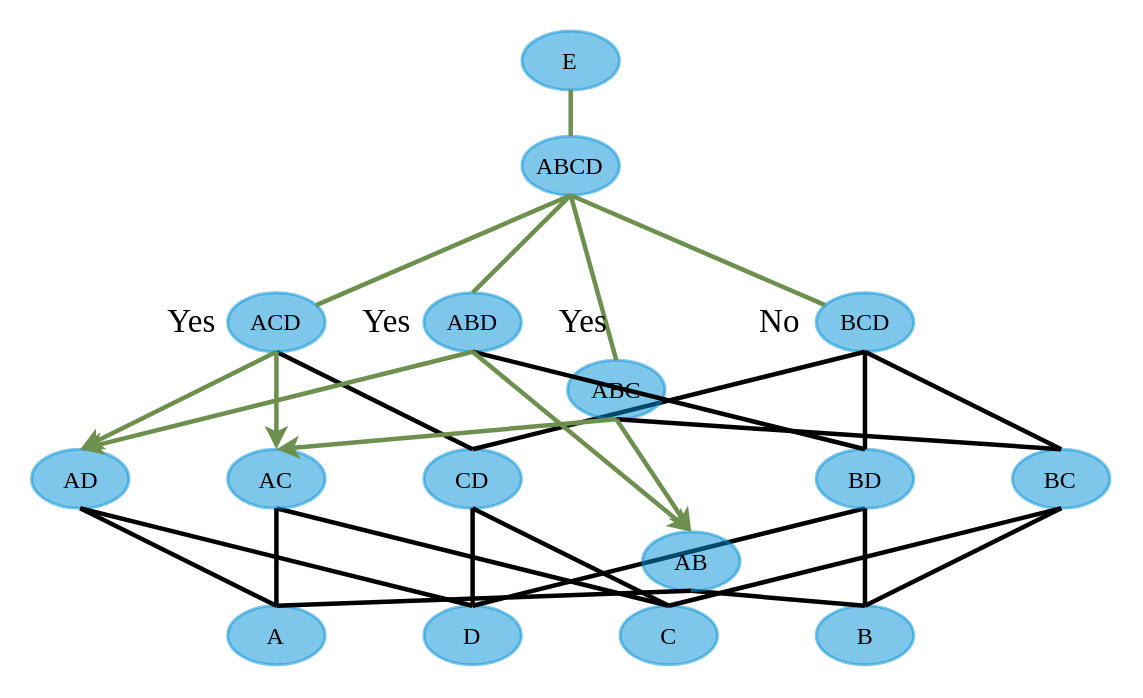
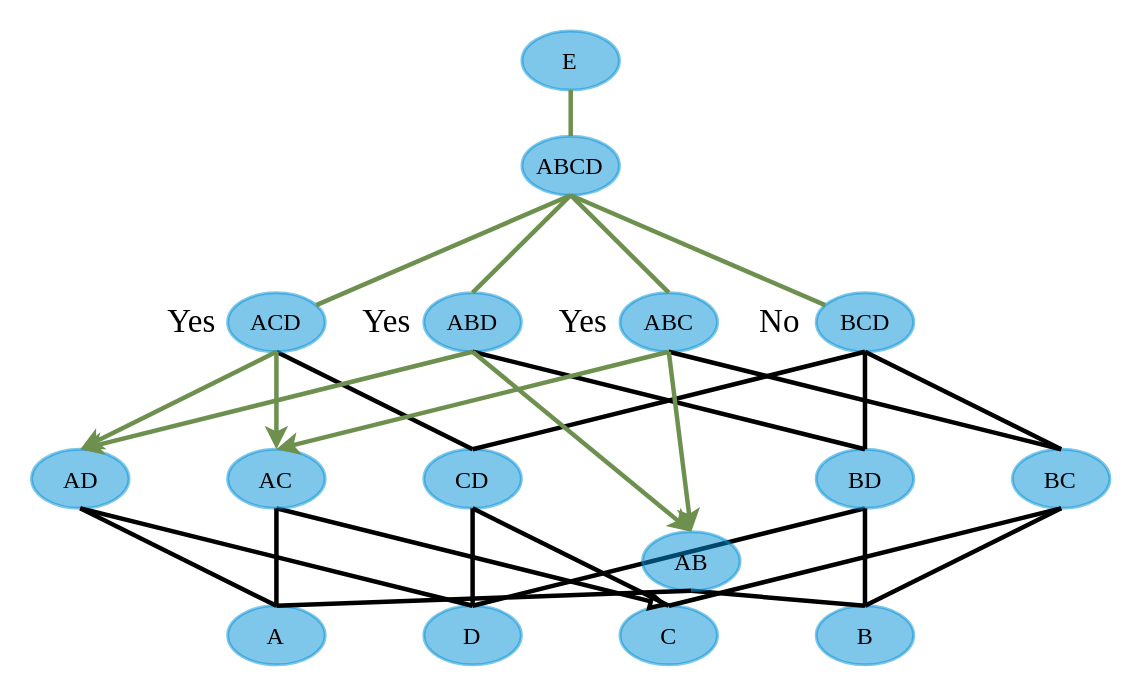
  <mxCell id="0" />
  <mxCell id="1" parent="0" />
  <mxCell id="2" value="&lt;div&gt;ABCD&lt;/div&gt;" style="ellipse;whiteSpace=wrap;html=1;rounded=1;shadow=0;glass=0;labelBackgroundColor=none;strokeColor=#008FD5;strokeWidth=2;fillColor=#008FD5;gradientColor=none;fontFamily=Palatino;fontSize=16;fontColor=#000000;align=center;opacity=50;spacing=15;verticalAlign=middle;horizontal=1;aspect=fixed;" vertex="1" parent="1"><mxGeometry x="347.47" y="90.103" width="64.993" height="39.373" as="geometry" /></mxCell>
  <mxCell id="3" value="ABD" style="ellipse;whiteSpace=wrap;html=1;rounded=1;shadow=0;glass=0;labelBackgroundColor=none;strokeColor=#008FD5;strokeWidth=2;fillColor=#008FD5;gradientColor=none;fontFamily=Palatino;fontSize=16;fontColor=#000000;align=center;opacity=50;spacing=15;verticalAlign=middle;horizontal=1;aspect=fixed;" vertex="1" parent="1"><mxGeometry x="282.076" y="194.469" width="64.993" height="39.373" as="geometry" /></mxCell>
  <mxCell id="4" value="" style="rounded=0;orthogonalLoop=1;jettySize=auto;html=1;endArrow=none;exitX=0.5;exitY=1;exitDx=0;exitDy=0;fontFamily=Palatino;fontSize=16;strokeColor=#6D904F;orthogonal=1;entryX=0.5;entryY=0;entryDx=0;entryDy=0;strokeWidth=3;endFill=0;" edge="1" parent="1" source="2" target="3"><mxGeometry relative="1" as="geometry" /></mxCell>
  <mxCell id="5" value="E" style="ellipse;whiteSpace=wrap;html=1;rounded=1;shadow=0;glass=0;labelBackgroundColor=none;strokeColor=#008FD5;strokeWidth=2;fillColor=#008FD5;gradientColor=none;fontFamily=Palatino;fontSize=16;fontColor=#000000;align=center;opacity=50;spacing=15;verticalAlign=middle;horizontal=1;aspect=fixed;" vertex="1" parent="1"><mxGeometry x="347.47" y="20" width="64.993" height="39.373" as="geometry" /></mxCell>
  <mxCell id="6" value="" style="rounded=0;orthogonalLoop=1;jettySize=auto;html=1;strokeColor=#6D904F;strokeWidth=3;orthogonal=1;fontFamily=Palatino;fontSize=16;endFill=0;endArrow=none;" edge="1" parent="1" source="5" target="2"><mxGeometry relative="1" as="geometry" /></mxCell>
  <mxCell id="7" value="BCD" style="ellipse;whiteSpace=wrap;html=1;rounded=1;shadow=0;glass=0;labelBackgroundColor=none;strokeColor=#008FD5;strokeWidth=2;fillColor=#008FD5;gradientColor=none;fontFamily=Palatino;fontSize=16;fontColor=#000000;align=center;opacity=50;spacing=15;verticalAlign=middle;horizontal=1;aspect=fixed;" vertex="1" parent="1"><mxGeometry x="543.653" y="194.469" width="64.993" height="39.373" as="geometry" /></mxCell>
  <mxCell id="8" style="rounded=0;orthogonalLoop=1;jettySize=auto;html=1;endArrow=none;exitX=0.5;exitY=1;exitDx=0;exitDy=0;orthogonal=1;strokeColor=#6D904F;fontFamily=Palatino;fontSize=16;strokeWidth=3;endFill=0;" edge="1" parent="1" source="2" target="7"><mxGeometry relative="1" as="geometry" /></mxCell>
  <mxCell id="9" value="CD" style="ellipse;whiteSpace=wrap;html=1;rounded=1;shadow=0;glass=0;labelBackgroundColor=none;strokeColor=#008FD5;strokeWidth=2;fillColor=#008FD5;gradientColor=none;fontFamily=Palatino;fontSize=16;fontColor=#000000;align=center;opacity=50;spacing=15;verticalAlign=middle;horizontal=1;aspect=fixed;" vertex="1" parent="1"><mxGeometry x="282.076" y="298.835" width="64.993" height="39.373" as="geometry" /></mxCell>
  <mxCell id="10" value="" style="rounded=0;orthogonalLoop=1;jettySize=auto;html=1;strokeColor=#000000;fontFamily=Palatino;fontSize=16;endArrow=none;endFill=0;exitX=0.5;exitY=1;exitDx=0;exitDy=0;entryX=0.5;entryY=0;entryDx=0;entryDy=0;orthogonal=1;strokeWidth=3;" edge="1" parent="1" source="7" target="9"><mxGeometry relative="1" as="geometry" /></mxCell>
- <mxCell id="11" value="ABC" style="ellipse;whiteSpace=wrap;html=1;rounded=1;shadow=0;glass=0;labelBackgroundColor=none;strokeColor=#008FD5;strokeWidth=2;fillColor=#008FD5;gradientColor=none;fontFamily=Palatino;fontSize=16;fontColor=#000000;align=center;opacity=50;spacing=15;verticalAlign=middle;horizontal=1;aspect=fixed;" vertex="1" parent="1"><mxGeometry x="377.864" y="239.469" width="64.993" height="39.373" as="geometry" /></mxCell>
+ <mxCell id="11" value="ABC" style="ellipse;whiteSpace=wrap;html=1;rounded=1;shadow=0;glass=0;labelBackgroundColor=none;strokeColor=#008FD5;strokeWidth=2;fillColor=#008FD5;gradientColor=none;fontFamily=Palatino;fontSize=16;fontColor=#000000;align=center;opacity=50;spacing=15;verticalAlign=middle;horizontal=1;aspect=fixed;" vertex="1" parent="1"><mxGeometry x="412.864" y="194.469" width="64.993" height="39.373" as="geometry" /></mxCell>
  <mxCell id="12" style="rounded=0;orthogonalLoop=1;jettySize=auto;html=1;strokeColor=#6D904F;endArrow=none;exitX=0.5;exitY=1;exitDx=0;exitDy=0;fontFamily=Palatino;fontSize=16;orthogonal=1;entryX=0.5;entryY=0;entryDx=0;entryDy=0;strokeWidth=3;endFill=0;" edge="1" parent="1" source="2" target="11"><mxGeometry relative="1" as="geometry" /></mxCell>
  <mxCell id="13" style="orthogonalLoop=1;jettySize=auto;html=1;strokeColor=#000000;fontFamily=Palatino;fontSize=16;rounded=0;endArrow=none;endFill=0;exitX=0.5;exitY=1;exitDx=0;exitDy=0;entryX=0.5;entryY=0;entryDx=0;entryDy=0;orthogonal=1;strokeWidth=3;" edge="1" parent="1" source="14" target="9"><mxGeometry relative="1" as="geometry" /></mxCell>
  <mxCell id="14" value="ACD" style="ellipse;whiteSpace=wrap;html=1;rounded=1;shadow=0;glass=0;labelBackgroundColor=none;strokeColor=#008FD5;strokeWidth=2;fillColor=#008FD5;gradientColor=none;fontFamily=Palatino;fontSize=16;fontColor=#000000;align=center;opacity=50;spacing=15;verticalAlign=middle;horizontal=1;aspect=fixed;" vertex="1" parent="1"><mxGeometry x="151.288" y="194.469" width="64.993" height="39.373" as="geometry" /></mxCell>
  <mxCell id="15" style="rounded=0;orthogonalLoop=1;jettySize=auto;html=1;endArrow=none;exitX=0.5;exitY=1;exitDx=0;exitDy=0;fontFamily=Palatino;fontSize=16;strokeColor=#6D904F;orthogonal=1;strokeWidth=3;endFill=0;" edge="1" parent="1" source="2" target="14"><mxGeometry relative="1" as="geometry" /></mxCell>
  <mxCell id="16" value="AD" style="ellipse;whiteSpace=wrap;html=1;rounded=1;shadow=0;glass=0;labelBackgroundColor=none;strokeColor=#008FD5;strokeWidth=2;fillColor=#008FD5;gradientColor=none;fontFamily=Palatino;fontSize=16;fontColor=#000000;align=center;opacity=50;spacing=15;verticalAlign=middle;horizontal=1;aspect=fixed;" vertex="1" parent="1"><mxGeometry x="20.5" y="298.835" width="64.993" height="39.373" as="geometry" /></mxCell>
  <mxCell id="17" style="rounded=0;orthogonalLoop=1;jettySize=auto;html=1;strokeColor=#6D904F;fontFamily=Palatino;fontSize=16;endArrow=classic;endFill=1;entryX=0.5;entryY=0;entryDx=0;entryDy=0;exitX=0.5;exitY=1;exitDx=0;exitDy=0;orthogonal=1;strokeWidth=3;" edge="1" parent="1" source="3" target="16"><mxGeometry relative="1" as="geometry" /></mxCell>
  <mxCell id="18" value="" style="rounded=0;orthogonalLoop=1;jettySize=auto;html=1;strokeColor=#6D904F;fontFamily=Palatino;fontSize=16;endArrow=classic;endFill=1;entryX=0.5;entryY=0;entryDx=0;entryDy=0;exitX=0.5;exitY=1;exitDx=0;exitDy=0;orthogonal=1;strokeWidth=3;" edge="1" parent="1" source="14" target="16"><mxGeometry relative="1" as="geometry" /></mxCell>
  <mxCell id="19" value="D" style="ellipse;whiteSpace=wrap;html=1;rounded=1;shadow=0;glass=0;labelBackgroundColor=none;strokeColor=#008FD5;strokeWidth=2;fillColor=#008FD5;gradientColor=none;fontFamily=Palatino;fontSize=16;fontColor=#000000;align=center;opacity=50;spacing=15;verticalAlign=middle;horizontal=1;aspect=fixed;" vertex="1" parent="1"><mxGeometry x="282.076" y="403.201" width="64.993" height="39.373" as="geometry" /></mxCell>
  <mxCell id="20" style="rounded=0;orthogonalLoop=1;jettySize=auto;html=1;entryX=0.5;entryY=0;entryDx=0;entryDy=0;endArrow=none;endFill=0;strokeColor=#000000;fontFamily=Palatino;fontSize=16;orthogonal=1;exitX=0.5;exitY=1;exitDx=0;exitDy=0;strokeWidth=3;" edge="1" parent="1" source="9" target="19"><mxGeometry relative="1" as="geometry"><mxPoint x="302.198" y="369.197" as="sourcePoint" /></mxGeometry></mxCell>
  <mxCell id="21" value="" style="rounded=0;orthogonalLoop=1;jettySize=auto;html=1;endArrow=none;endFill=0;strokeColor=#000000;fontFamily=Palatino;fontSize=16;exitX=0.5;exitY=1;exitDx=0;exitDy=0;entryX=0.5;entryY=0;entryDx=0;entryDy=0;orthogonal=1;strokeWidth=3;" edge="1" parent="1" source="16" target="19"><mxGeometry relative="1" as="geometry" /></mxCell>
  <mxCell id="22" style="rounded=0;orthogonalLoop=1;jettySize=auto;html=1;entryX=0.5;entryY=0;entryDx=0;entryDy=0;endArrow=none;endFill=0;strokeColor=#000000;fontFamily=Palatino;fontSize=16;exitX=0.5;exitY=1;exitDx=0;exitDy=0;orthogonal=1;strokeWidth=3;" edge="1" parent="1" source="23" target="19"><mxGeometry relative="1" as="geometry" /></mxCell>
  <mxCell id="23" value="BD" style="ellipse;whiteSpace=wrap;html=1;rounded=1;shadow=0;glass=0;labelBackgroundColor=none;strokeColor=#008FD5;strokeWidth=2;fillColor=#008FD5;gradientColor=none;fontFamily=Palatino;fontSize=16;fontColor=#000000;align=center;opacity=50;spacing=15;verticalAlign=middle;horizontal=1;aspect=fixed;" vertex="1" parent="1"><mxGeometry x="543.653" y="298.835" width="64.993" height="39.373" as="geometry" /></mxCell>
  <mxCell id="24" style="rounded=0;orthogonalLoop=1;jettySize=auto;html=1;strokeColor=#000000;fontFamily=Palatino;fontSize=16;entryX=0.5;entryY=0;entryDx=0;entryDy=0;endArrow=none;endFill=0;exitX=0.5;exitY=1;exitDx=0;exitDy=0;orthogonal=1;strokeWidth=3;" edge="1" parent="1" source="3" target="23"><mxGeometry relative="1" as="geometry" /></mxCell>
  <mxCell id="25" style="rounded=0;orthogonalLoop=1;jettySize=auto;html=1;strokeColor=#000000;fontFamily=Palatino;fontSize=16;entryX=0.5;entryY=0;entryDx=0;entryDy=0;endArrow=none;endFill=0;exitX=0.5;exitY=1;exitDx=0;exitDy=0;orthogonal=1;strokeWidth=3;" edge="1" parent="1" source="7" target="23"><mxGeometry relative="1" as="geometry" /></mxCell>
  <mxCell id="26" value="BC" style="ellipse;whiteSpace=wrap;html=1;rounded=1;shadow=0;glass=0;labelBackgroundColor=none;strokeColor=#008FD5;strokeWidth=2;fillColor=#008FD5;gradientColor=none;fontFamily=Palatino;fontSize=16;fontColor=#000000;align=center;opacity=50;spacing=15;verticalAlign=middle;horizontal=1;aspect=fixed;" vertex="1" parent="1"><mxGeometry x="674.441" y="298.835" width="64.993" height="39.373" as="geometry" /></mxCell>
  <mxCell id="27" style="rounded=0;orthogonalLoop=1;jettySize=auto;html=1;entryX=0.5;entryY=0;entryDx=0;entryDy=0;endArrow=none;endFill=0;strokeColor=#000000;fontFamily=Palatino;fontSize=16;exitX=0.5;exitY=1;exitDx=0;exitDy=0;orthogonal=1;strokeWidth=3;" edge="1" parent="1" source="7" target="26"><mxGeometry relative="1" as="geometry" /></mxCell>
  <mxCell id="28" style="rounded=0;orthogonalLoop=1;jettySize=auto;html=1;strokeColor=#000000;fontFamily=Palatino;fontSize=16;endArrow=none;endFill=0;entryX=0.5;entryY=0;entryDx=0;entryDy=0;exitX=0.5;exitY=1;exitDx=0;exitDy=0;orthogonal=1;strokeWidth=3;" edge="1" parent="1" source="11" target="26"><mxGeometry relative="1" as="geometry" /></mxCell>
  <mxCell id="29" value="C" style="ellipse;whiteSpace=wrap;html=1;rounded=1;shadow=0;glass=0;labelBackgroundColor=none;strokeColor=#008FD5;strokeWidth=2;fillColor=#008FD5;gradientColor=none;fontFamily=Palatino;fontSize=16;fontColor=#000000;align=center;opacity=50;spacing=15;verticalAlign=middle;horizontal=1;aspect=fixed;" vertex="1" parent="1"><mxGeometry x="412.864" y="403.201" width="64.993" height="39.373" as="geometry" /></mxCell>
  <mxCell id="30" style="rounded=0;orthogonalLoop=1;jettySize=auto;html=1;exitX=0.5;exitY=1;exitDx=0;exitDy=0;entryX=0.5;entryY=0;entryDx=0;entryDy=0;endArrow=none;endFill=0;strokeColor=#000000;fontFamily=Palatino;fontSize=16;orthogonal=1;strokeWidth=3;" edge="1" parent="1" source="9" target="29"><mxGeometry relative="1" as="geometry" /></mxCell>
  <mxCell id="31" value="" style="rounded=0;orthogonalLoop=1;jettySize=auto;html=1;endArrow=none;endFill=0;strokeColor=#000000;fontFamily=Palatino;fontSize=16;entryX=0.5;entryY=0;entryDx=0;entryDy=0;exitX=0.5;exitY=1;exitDx=0;exitDy=0;orthogonal=1;strokeWidth=3;" edge="1" parent="1" source="26" target="29"><mxGeometry relative="1" as="geometry" /></mxCell>
  <mxCell id="32" value="B" style="ellipse;whiteSpace=wrap;html=1;rounded=1;shadow=0;glass=0;labelBackgroundColor=none;strokeColor=#008FD5;strokeWidth=2;fillColor=#008FD5;gradientColor=none;fontFamily=Palatino;fontSize=16;fontColor=#000000;align=center;opacity=50;spacing=15;verticalAlign=middle;horizontal=1;aspect=fixed;" vertex="1" parent="1"><mxGeometry x="543.653" y="403.201" width="64.993" height="39.373" as="geometry" /></mxCell>
  <mxCell id="33" style="rounded=0;orthogonalLoop=1;jettySize=auto;html=1;entryX=0.5;entryY=0;entryDx=0;entryDy=0;endArrow=none;endFill=0;strokeColor=#000000;fontFamily=Palatino;fontSize=16;exitX=0.5;exitY=1;exitDx=0;exitDy=0;orthogonal=1;strokeWidth=3;" edge="1" parent="1" source="23" target="32"><mxGeometry relative="1" as="geometry" /></mxCell>
  <mxCell id="34" value="" style="rounded=0;orthogonalLoop=1;jettySize=auto;html=1;endArrow=none;endFill=0;strokeColor=#000000;fontFamily=Palatino;fontSize=16;exitX=0.5;exitY=1;exitDx=0;exitDy=0;entryX=0.5;entryY=0;entryDx=0;entryDy=0;orthogonal=1;strokeWidth=3;" edge="1" parent="1" source="26" target="32"><mxGeometry relative="1" as="geometry" /></mxCell>
- <mxCell id="35" style="rounded=0;orthogonalLoop=1;jettySize=auto;html=1;exitX=0.5;exitY=1;exitDx=0;exitDy=0;entryX=0.5;entryY=0;entryDx=0;entryDy=0;endArrow=none;endFill=0;strokeColor=#000000;fontFamily=Palatino;fontSize=16;orthogonal=1;strokeWidth=3;" edge="1" parent="1" source="36" target="29"><mxGeometry relative="1" as="geometry" /></mxCell>
+ <mxCell id="35" style="rounded=0;orthogonalLoop=1;jettySize=auto;html=1;exitX=0.5;exitY=1;exitDx=0;exitDy=0;entryX=0.5;entryY=0;entryDx=0;entryDy=0;endArrow=block;endFill=0;strokeColor=#000000;fontFamily=Palatino;fontSize=16;orthogonal=1;strokeWidth=3;" edge="1" parent="1" source="36" target="29"><mxGeometry relative="1" as="geometry" /></mxCell>
  <mxCell id="36" value="AC" style="ellipse;whiteSpace=wrap;html=1;rounded=1;shadow=0;glass=0;labelBackgroundColor=none;strokeColor=#008FD5;strokeWidth=2;fillColor=#008FD5;gradientColor=none;fontFamily=Palatino;fontSize=16;fontColor=#000000;align=center;opacity=50;spacing=15;verticalAlign=middle;horizontal=1;aspect=fixed;" vertex="1" parent="1"><mxGeometry x="151.288" y="298.835" width="64.993" height="39.373" as="geometry" /></mxCell>
  <mxCell id="37" style="rounded=0;orthogonalLoop=1;jettySize=auto;html=1;strokeColor=#6D904F;fontFamily=Palatino;fontSize=16;endArrow=classic;endFill=1;exitX=0.5;exitY=1;exitDx=0;exitDy=0;entryX=0.5;entryY=0;entryDx=0;entryDy=0;orthogonal=1;strokeWidth=3;" edge="1" parent="1" source="11" target="36"><mxGeometry relative="1" as="geometry" /></mxCell>
  <mxCell id="38" style="rounded=0;orthogonalLoop=1;jettySize=auto;html=1;strokeColor=#6D904F;fontFamily=Palatino;fontSize=16;endArrow=classic;endFill=1;entryX=0.5;entryY=0;entryDx=0;entryDy=0;exitX=0.5;exitY=1;exitDx=0;exitDy=0;orthogonal=1;strokeWidth=3;" edge="1" parent="1" source="14" target="36"><mxGeometry relative="1" as="geometry" /></mxCell>
  <mxCell id="39" style="rounded=0;orthogonalLoop=1;jettySize=auto;html=1;entryX=0.5;entryY=0;entryDx=0;entryDy=0;endArrow=none;endFill=0;strokeColor=#000000;fontFamily=Palatino;fontSize=16;exitX=0.5;exitY=1;exitDx=0;exitDy=0;orthogonal=1;strokeWidth=3;" edge="1" parent="1" source="40" target="32"><mxGeometry relative="1" as="geometry" /></mxCell>
  <mxCell id="40" value="AB" style="ellipse;whiteSpace=wrap;html=1;rounded=1;shadow=0;glass=0;labelBackgroundColor=none;strokeColor=#008FD5;strokeWidth=2;fillColor=#008FD5;gradientColor=none;fontFamily=Palatino;fontSize=16;fontColor=#000000;align=center;opacity=50;spacing=15;verticalAlign=middle;horizontal=1;aspect=fixed;" vertex="1" parent="1"><mxGeometry x="427.864" y="353.835" width="64.993" height="39.373" as="geometry" /></mxCell>
  <mxCell id="41" style="rounded=0;orthogonalLoop=1;jettySize=auto;html=1;strokeColor=#6D904F;fontFamily=Palatino;fontSize=16;endArrow=classic;endFill=1;exitX=0.5;exitY=1;exitDx=0;exitDy=0;entryX=0.5;entryY=0;entryDx=0;entryDy=0;orthogonal=1;strokeWidth=3;" edge="1" parent="1" source="3" target="40"><mxGeometry relative="1" as="geometry" /></mxCell>
  <mxCell id="42" style="rounded=0;orthogonalLoop=1;jettySize=auto;html=1;strokeColor=#6D904F;fontFamily=Palatino;fontSize=16;endArrow=classic;endFill=1;exitX=0.5;exitY=1;exitDx=0;exitDy=0;entryX=0.5;entryY=0;entryDx=0;entryDy=0;orthogonal=1;strokeWidth=3;" edge="1" parent="1" source="11" target="40"><mxGeometry relative="1" as="geometry" /></mxCell>
  <mxCell id="43" value="A" style="ellipse;whiteSpace=wrap;html=1;rounded=1;shadow=0;glass=0;labelBackgroundColor=none;strokeColor=#008FD5;strokeWidth=2;fillColor=#008FD5;gradientColor=none;fontFamily=Palatino;fontSize=16;fontColor=#000000;align=center;opacity=50;spacing=15;verticalAlign=middle;horizontal=1;aspect=fixed;" vertex="1" parent="1"><mxGeometry x="151.288" y="403.201" width="64.993" height="39.373" as="geometry" /></mxCell>
  <mxCell id="44" style="rounded=0;orthogonalLoop=1;jettySize=auto;html=1;entryX=0.5;entryY=0;entryDx=0;entryDy=0;endArrow=none;endFill=0;strokeColor=#000000;fontFamily=Palatino;fontSize=16;exitX=0.5;exitY=1;exitDx=0;exitDy=0;orthogonal=1;strokeWidth=3;" edge="1" parent="1" source="16" target="43"><mxGeometry relative="1" as="geometry" /></mxCell>
  <mxCell id="45" style="rounded=0;orthogonalLoop=1;jettySize=auto;html=1;entryX=0.5;entryY=0;entryDx=0;entryDy=0;endArrow=none;endFill=0;strokeColor=#000000;fontFamily=Palatino;fontSize=16;exitX=0.5;exitY=1;exitDx=0;exitDy=0;orthogonal=1;strokeWidth=3;" edge="1" parent="1" source="36" target="43"><mxGeometry relative="1" as="geometry" /></mxCell>
  <mxCell id="46" value="" style="rounded=0;orthogonalLoop=1;jettySize=auto;html=1;endArrow=none;endFill=0;strokeColor=#000000;fontFamily=Palatino;fontSize=16;entryX=0.5;entryY=0;entryDx=0;entryDy=0;exitX=0.5;exitY=1;exitDx=0;exitDy=0;orthogonal=1;strokeWidth=3;" edge="1" parent="1" source="40" target="43"><mxGeometry relative="1" as="geometry" /></mxCell>
  <mxCell id="47" value="Yes" style="text;html=1;align=center;verticalAlign=middle;resizable=0;points=[];;autosize=1;fontSize=22;fontFamily=Palatino;" vertex="1" parent="1"><mxGeometry x="101.5" y="199" width="50" height="30" as="geometry" /></mxCell>
  <mxCell id="48" value="Yes" style="text;html=1;align=center;verticalAlign=middle;resizable=0;points=[];;autosize=1;fontSize=22;fontFamily=Palatino;" vertex="1" parent="1"><mxGeometry x="232" y="199" width="50" height="30" as="geometry" /></mxCell>
  <mxCell id="49" value="Yes" style="text;html=1;align=center;verticalAlign=middle;resizable=0;points=[];;autosize=1;fontSize=22;fontFamily=Palatino;" vertex="1" parent="1"><mxGeometry x="362.5" y="199" width="50" height="30" as="geometry" /></mxCell>
  <mxCell id="50" value="No" style="text;html=1;align=center;verticalAlign=middle;resizable=0;points=[];;autosize=1;fontSize=22;fontFamily=Palatino;" vertex="1" parent="1"><mxGeometry x="493.5" y="199" width="50" height="30" as="geometry" /></mxCell>
